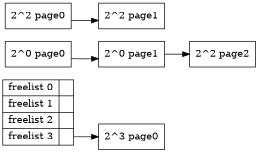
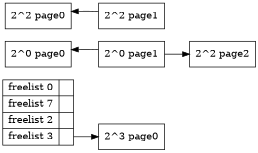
  digraph {
    rankdir=LR
    node [shape=record]
-   n1 [label="{ freelist 0 | <order0> }|{ freelist 1 | <order1> }|{ freelist 2 | <order2>}| {freelist 3 | <order3>}"]
+   n1 [label="{ freelist 0 | <order0> }|{ freelist 7 | <order1> }|{ freelist 2 | <order2>}| {freelist 3 | <order3>}"]
    "2^3 page0"
    "2^0 page0"
    "2^0 page1"
    "2^2 page0"
    "2^2 page1"
    "2^2 page2"
    n1 -> "2^3 page0" [tailport=order3]
-   "2^0 page0" -> "2^0 page1"
+   "2^0 page1" -> "2^0 page0"
    "2^0 page1" -> "2^2 page2"
-   "2^2 page0" -> "2^2 page1"
+   "2^2 page1" -> "2^2 page0"
  }
